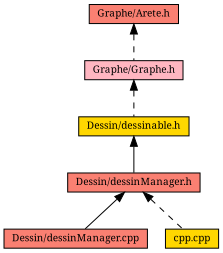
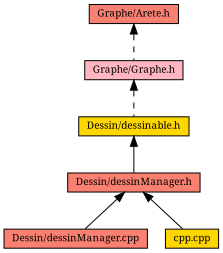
  digraph {
    fontname="Noto Serif"
    node [color=black fillcolor=salmon fontname="Noto Serif" fontsize=10 shape=record style=filled]
    edge [color=black dir=back fontname="Noto Serif" fontsize=10 labelfontname=Helvetica labelfontsize=10 style=solid]
    n1 [fontcolor=black height=0.2 label="Graphe/Arete.h" width=0.4]
    n2 [fillcolor=lightpink height=0.2 label="Graphe/Graphe.h" width=0.4]
    n3 [fillcolor=gold height=0.2 label="Dessin/dessinable.h" width=0.4]
    n4 [height=0.2 label="Dessin/dessinManager.h" width=0.4]
    n5 [height=0.2 label="Dessin/dessinManager.cpp" width=0.4]
    n6 [fillcolor=gold height=0.2 label="cpp.cpp" width=0.4]
    n1 -> n2 [style=dashed]
    n2 -> n3 [style=dashed]
    n3 -> n4
    n4 -> n5
-   n4 -> n6 [style=dashed]
+   n4 -> n6
  }
